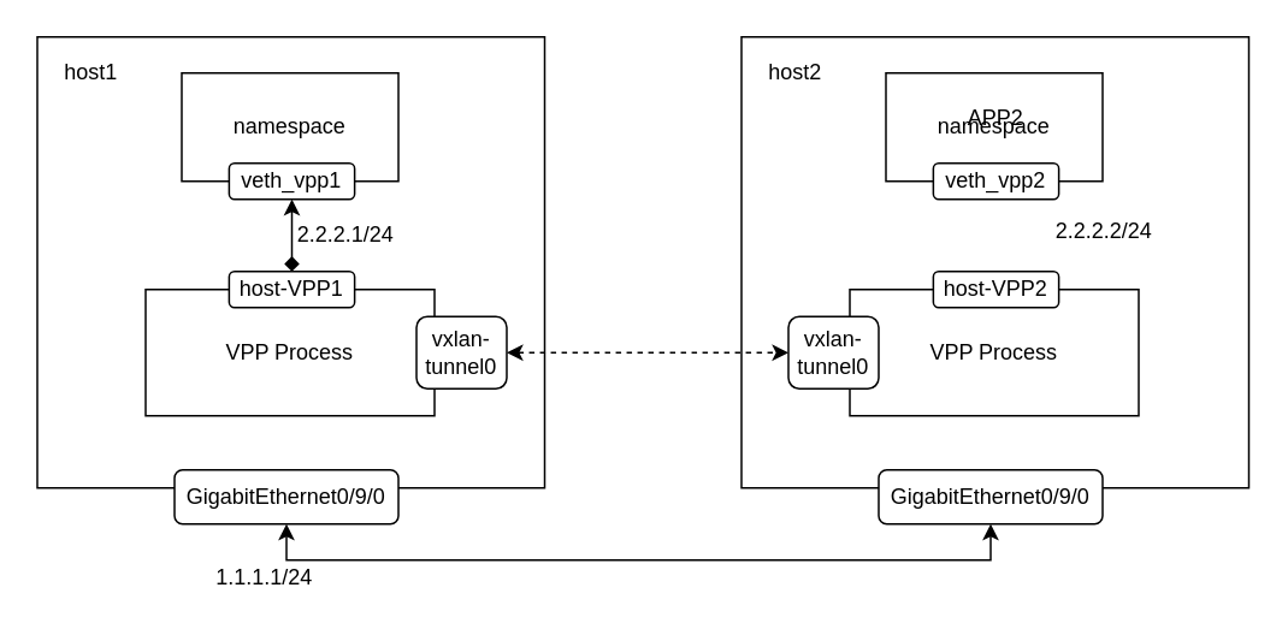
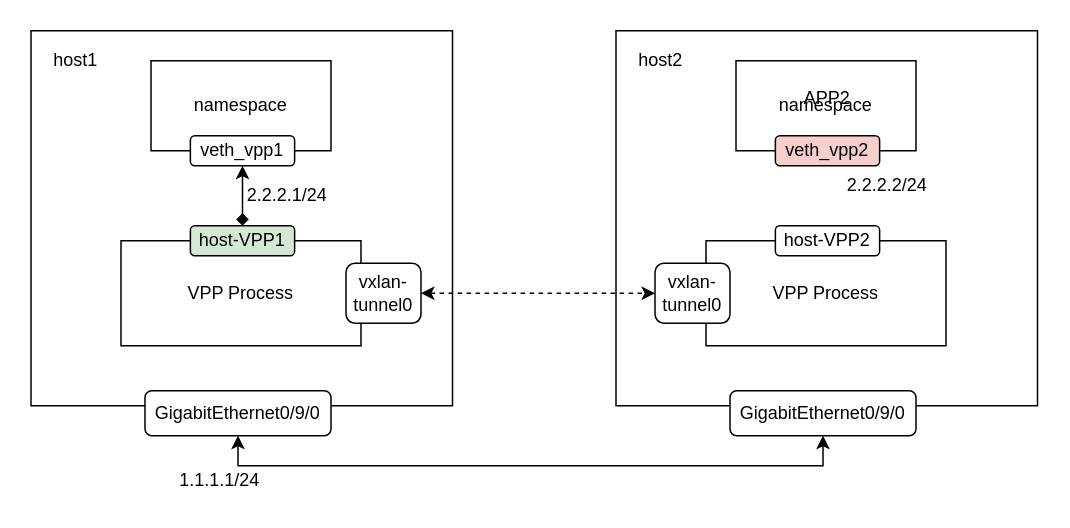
  <mxCell id="0" />
  <mxCell id="1" parent="0" />
  <mxCell id="2" value="" style="group" parent="1" vertex="1" connectable="0"><mxGeometry x="20" y="20" width="281" height="270" as="geometry" /></mxCell>
  <mxCell id="3" value="" style="rounded=0;whiteSpace=wrap;html=1;" parent="2" vertex="1"><mxGeometry width="281" height="250" as="geometry" /></mxCell>
  <mxCell id="4" value="namespace" style="rounded=0;whiteSpace=wrap;html=1;" parent="2" vertex="1"><mxGeometry x="80" y="20" width="120" height="60" as="geometry" /></mxCell>
  <mxCell id="5" value="VPP Process" style="rounded=0;whiteSpace=wrap;html=1;" parent="2" vertex="1"><mxGeometry x="60" y="140" width="160" height="70" as="geometry" /></mxCell>
  <mxCell id="6" value="vxlan-tunnel0" style="rounded=1;whiteSpace=wrap;html=1;" parent="2" vertex="1"><mxGeometry x="210" y="155" width="50" height="40" as="geometry" /></mxCell>
  <mxCell id="7" value="GigabitEthernet0/9/0" style="rounded=1;whiteSpace=wrap;html=1;" parent="2" vertex="1"><mxGeometry x="76" y="240" width="124" height="30" as="geometry" /></mxCell>
  <mxCell id="8" style="edgeStyle=none;rounded=0;orthogonalLoop=1;jettySize=auto;html=1;exitX=0.5;exitY=1;exitDx=0;exitDy=0;entryX=0.5;entryY=0;entryDx=0;entryDy=0;startArrow=classic;startFill=1;endArrow=diamond;" parent="2" source="9" target="10" edge="1"><mxGeometry relative="1" as="geometry" /></mxCell>
  <mxCell id="9" value="veth_vpp1" style="rounded=1;whiteSpace=wrap;html=1;" parent="2" vertex="1"><mxGeometry x="106.25" y="70" width="69.5" height="20" as="geometry" /></mxCell>
- <mxCell id="10" value="host-VPP1" style="rounded=1;whiteSpace=wrap;html=1;" parent="2" vertex="1"><mxGeometry x="106.25" y="130" width="69.5" height="20" as="geometry" /></mxCell>
+ <mxCell id="10" value="host-VPP1" style="rounded=1;whiteSpace=wrap;html=1;fillColor=#d5e8d4;" parent="2" vertex="1"><mxGeometry x="106.25" y="130" width="69.5" height="20" as="geometry" /></mxCell>
  <mxCell id="11" value="host1" style="text;html=1;strokeColor=none;fillColor=none;align=center;verticalAlign=middle;whiteSpace=wrap;rounded=0;" parent="2" vertex="1"><mxGeometry x="10" y="10" width="40" height="20" as="geometry" /></mxCell>
  <mxCell id="12" value="2.2.2.1/24" style="text;html=1;strokeColor=none;fillColor=none;align=center;verticalAlign=middle;whiteSpace=wrap;rounded=0;" parent="2" vertex="1"><mxGeometry x="151" y="100" width="40" height="20" as="geometry" /></mxCell>
  <mxCell id="13" value="" style="rounded=0;whiteSpace=wrap;html=1;" parent="1" vertex="1"><mxGeometry x="410" y="20" width="281" height="250" as="geometry" /></mxCell>
  <mxCell id="14" value="namespace" style="rounded=0;whiteSpace=wrap;html=1;" parent="1" vertex="1"><mxGeometry x="490" y="40" width="120" height="60" as="geometry" /></mxCell>
  <mxCell id="15" value="VPP Process" style="rounded=0;whiteSpace=wrap;html=1;" parent="1" vertex="1"><mxGeometry x="470" y="160" width="160" height="70" as="geometry" /></mxCell>
  <mxCell id="16" value="vxlan-tunnel0" style="rounded=1;whiteSpace=wrap;html=1;" parent="1" vertex="1"><mxGeometry x="436" y="175" width="50" height="40" as="geometry" /></mxCell>
  <mxCell id="17" value="GigabitEthernet0/9/0" style="rounded=1;whiteSpace=wrap;html=1;" parent="1" vertex="1"><mxGeometry x="486" y="260" width="124" height="30" as="geometry" /></mxCell>
- <mxCell id="18" value="veth_vpp2" style="rounded=1;whiteSpace=wrap;html=1;" parent="1" vertex="1"><mxGeometry x="516.25" y="90" width="69.5" height="20" as="geometry" /></mxCell>
+ <mxCell id="18" value="veth_vpp2" style="rounded=1;whiteSpace=wrap;html=1;fillColor=#f8cecc;" parent="1" vertex="1"><mxGeometry x="516.25" y="90" width="69.5" height="20" as="geometry" /></mxCell>
  <mxCell id="19" value="APP2" style="text;html=1;strokeColor=none;fillColor=none;align=center;verticalAlign=middle;whiteSpace=wrap;rounded=0;" parent="1" vertex="1"><mxGeometry x="531" y="55" width="40" height="20" as="geometry" /></mxCell>
  <mxCell id="20" value="host-VPP2" style="rounded=1;whiteSpace=wrap;html=1;" parent="1" vertex="1"><mxGeometry x="516.25" y="150" width="69.5" height="20" as="geometry" /></mxCell>
  <mxCell id="21" value="host2" style="text;html=1;strokeColor=none;fillColor=none;align=center;verticalAlign=middle;whiteSpace=wrap;rounded=0;" parent="1" vertex="1"><mxGeometry x="420" y="30" width="40" height="20" as="geometry" /></mxCell>
  <mxCell id="22" style="edgeStyle=orthogonalEdgeStyle;rounded=0;orthogonalLoop=1;jettySize=auto;html=1;exitX=0.5;exitY=1;exitDx=0;exitDy=0;entryX=0.5;entryY=1;entryDx=0;entryDy=0;startArrow=classic;startFill=1;" parent="1" source="7" target="17" edge="1"><mxGeometry relative="1" as="geometry" /></mxCell>
  <mxCell id="23" style="edgeStyle=none;rounded=0;orthogonalLoop=1;jettySize=auto;html=1;exitX=1;exitY=0.5;exitDx=0;exitDy=0;entryX=0;entryY=0.5;entryDx=0;entryDy=0;startArrow=classic;startFill=1;dashed=1;" parent="1" source="6" target="16" edge="1"><mxGeometry relative="1" as="geometry" /></mxCell>
  <mxCell id="24" value="1.1.1.1/24" style="text;html=1;strokeColor=none;fillColor=none;align=center;verticalAlign=middle;whiteSpace=wrap;rounded=0;" parent="1" vertex="1"><mxGeometry x="126" y="310" width="40" height="20" as="geometry" /></mxCell>
- <mxCell id="25" value="2.2.2.2/24" style="text;html=1;strokeColor=none;fillColor=none;align=center;verticalAlign=middle;whiteSpace=wrap;rounded=0;" parent="1" vertex="1"><mxGeometry x="591" y="118" width="40" height="20" as="geometry" /></mxCell>
+ <mxCell id="25" value="2.2.2.2/24" style="text;html=1;strokeColor=none;fillColor=none;align=center;verticalAlign=middle;whiteSpace=wrap;rounded=0;" parent="1" vertex="1"><mxGeometry x="571" y="113" width="40" height="20" as="geometry" /></mxCell>
